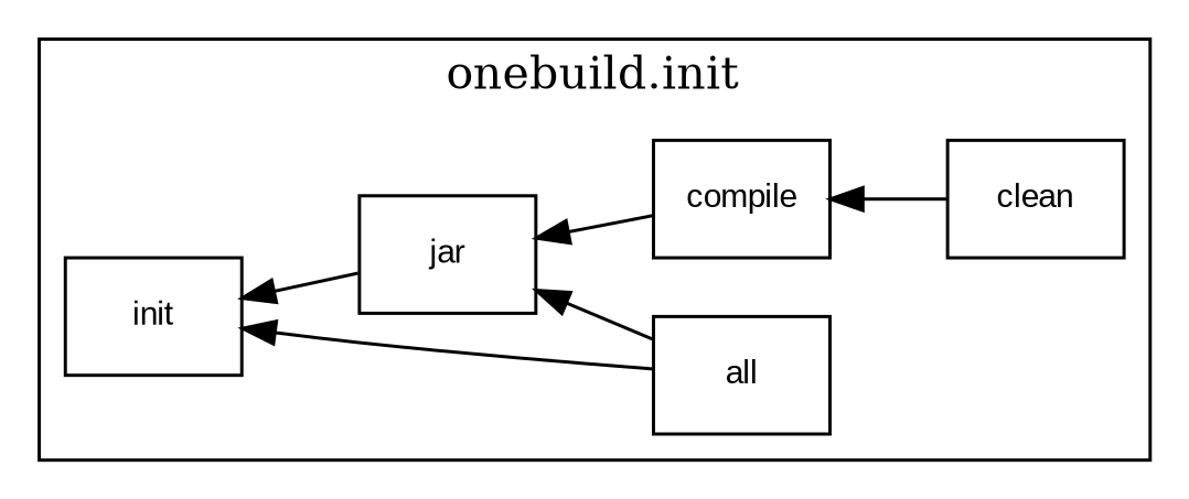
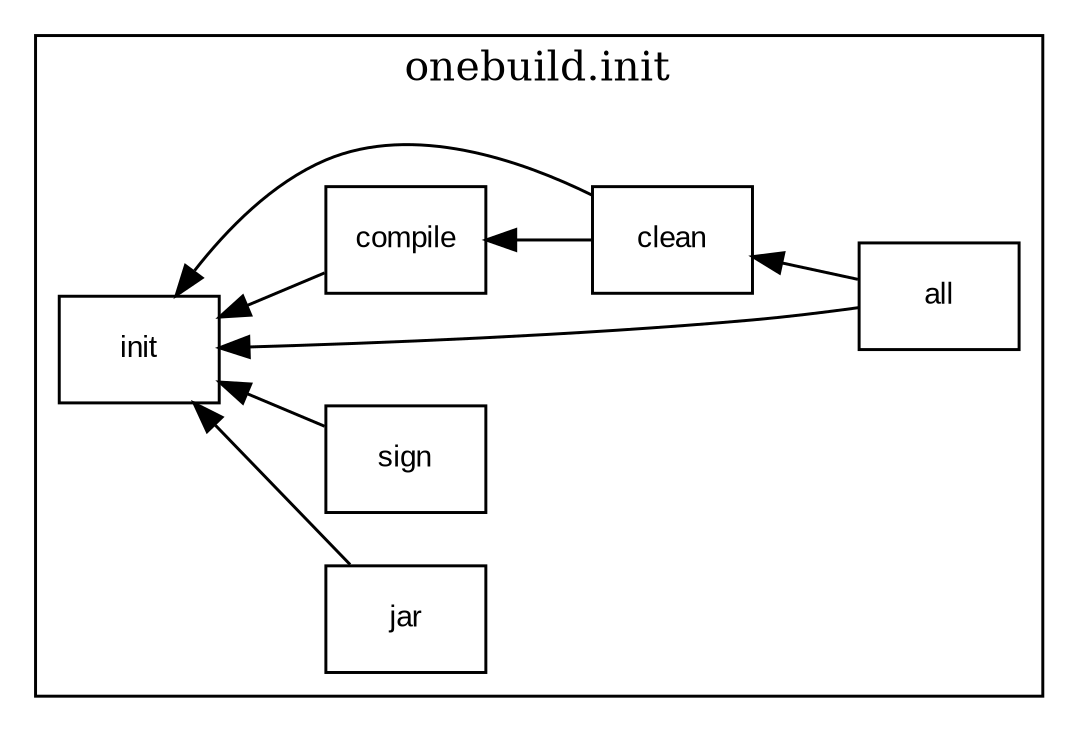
  digraph {
    concentrate=true
    rankdir=RL
    node [color=black fontname=Arial fontsize=10 shape=box]
    edge [fontname=Arial fontsize=8]
    n1 [label=compile]
    n2 [label=init]
    n3 [label=clean]
    n4 [label=all]
+   n5 [label=sign]
    n6 [label=jar]
    subgraph cluster_1 {
      label="onebuild.init"
      n1
      n2
      n3
      n4
+     n5
      n6
    }
-   n1 -> n6
+   n1 -> n2
    n3 -> n1
+   n3 -> n2
    n4 -> n2
-   n4 -> n6
+   n4 -> n3
+   n5 -> n2
    n6 -> n2
  }
